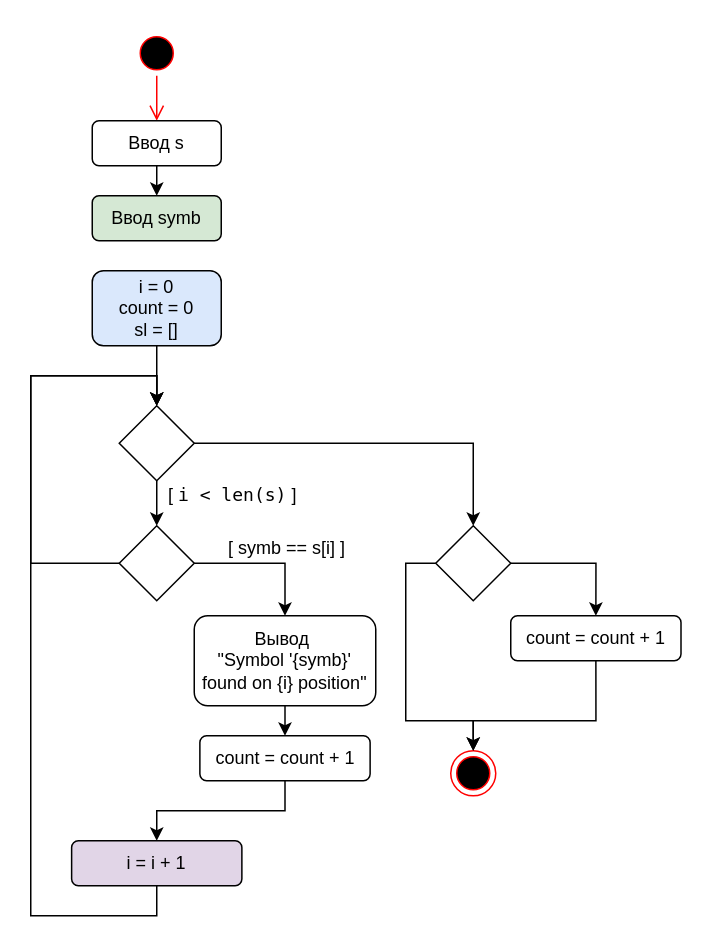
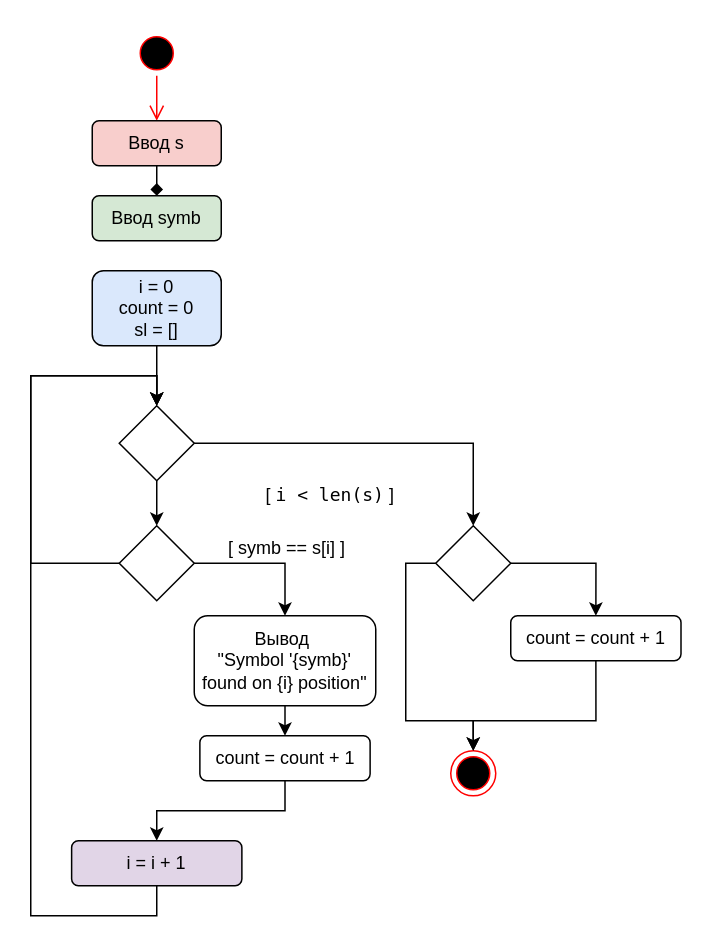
  <mxCell id="0" />
  <mxCell id="1" parent="0" />
  <mxCell id="2" value="" style="ellipse;html=1;shape=startState;fillColor=#000000;strokeColor=#ff0000;" vertex="1" parent="1"><mxGeometry x="89" y="20" width="30" height="30" as="geometry" /></mxCell>
  <mxCell id="3" value="" style="edgeStyle=orthogonalEdgeStyle;html=1;verticalAlign=bottom;endArrow=open;endSize=8;strokeColor=#ff0000;entryX=0.5;entryY=0;entryDx=0;entryDy=0;" edge="1" source="2" parent="1" target="6"><mxGeometry relative="1" as="geometry"><mxPoint x="104" y="110" as="targetPoint" /></mxGeometry></mxCell>
  <mxCell id="4" value="" style="ellipse;html=1;shape=endState;fillColor=#000000;strokeColor=#ff0000;" vertex="1" parent="1"><mxGeometry x="300" y="500" width="30" height="30" as="geometry" /></mxCell>
- <mxCell id="5" style="edgeStyle=orthogonalEdgeStyle;rounded=0;orthogonalLoop=1;jettySize=auto;html=1;exitX=0.5;exitY=1;exitDx=0;exitDy=0;entryX=0.5;entryY=0;entryDx=0;entryDy=0;" edge="1" parent="1" source="6" target="7"><mxGeometry relative="1" as="geometry" /></mxCell>
- <mxCell id="6" value="Ввод s" style="rounded=1;whiteSpace=wrap;html=1;" vertex="1" parent="1"><mxGeometry x="61" y="80" width="86" height="30" as="geometry" /></mxCell>
+ <mxCell id="5" style="edgeStyle=orthogonalEdgeStyle;rounded=0;orthogonalLoop=1;jettySize=auto;html=1;exitX=0.5;exitY=1;exitDx=0;exitDy=0;entryX=0.5;entryY=0;entryDx=0;entryDy=0;endArrow=diamond;" edge="1" parent="1" source="6" target="7"><mxGeometry relative="1" as="geometry" /></mxCell>
+ <mxCell id="6" value="Ввод s" style="rounded=1;whiteSpace=wrap;html=1;fillColor=#f8cecc;" vertex="1" parent="1"><mxGeometry x="61" y="80" width="86" height="30" as="geometry" /></mxCell>
  <mxCell id="7" value="Ввод symb" style="rounded=1;whiteSpace=wrap;html=1;fillColor=#d5e8d4;" vertex="1" parent="1"><mxGeometry x="61" y="130" width="86" height="30" as="geometry" /></mxCell>
  <mxCell id="8" style="edgeStyle=orthogonalEdgeStyle;rounded=0;orthogonalLoop=1;jettySize=auto;html=1;exitX=0.5;exitY=1;exitDx=0;exitDy=0;entryX=0.5;entryY=0;entryDx=0;entryDy=0;fontFamily=Helvetica;fontColor=#000000;" edge="1" parent="1" source="9" target="12"><mxGeometry relative="1" as="geometry" /></mxCell>
  <mxCell id="9" value="&lt;div style=&quot;&quot;&gt;i = &lt;span style=&quot;&quot;&gt;0&lt;br&gt;&lt;/span&gt;count = &lt;span style=&quot;&quot;&gt;0&lt;br&gt;&lt;/span&gt;sl = []&lt;/div&gt;" style="rounded=1;whiteSpace=wrap;html=1;fontFamily=Helvetica;labelBackgroundColor=none;fillColor=#dae8fc;" vertex="1" parent="1"><mxGeometry x="61" y="180" width="86" height="50" as="geometry" /></mxCell>
  <mxCell id="10" style="edgeStyle=orthogonalEdgeStyle;rounded=0;orthogonalLoop=1;jettySize=auto;html=1;exitX=1;exitY=0.5;exitDx=0;exitDy=0;entryX=0.5;entryY=0;entryDx=0;entryDy=0;fontFamily=Helvetica;fontColor=#000000;" edge="1" parent="1" source="12" target="15"><mxGeometry relative="1" as="geometry" /></mxCell>
  <mxCell id="11" style="edgeStyle=orthogonalEdgeStyle;rounded=0;orthogonalLoop=1;jettySize=auto;html=1;exitX=0.5;exitY=1;exitDx=0;exitDy=0;entryX=0.5;entryY=0;entryDx=0;entryDy=0;fontFamily=Helvetica;fontColor=#000000;" edge="1" parent="1" source="12" target="18"><mxGeometry relative="1" as="geometry" /></mxCell>
  <mxCell id="12" value="" style="rhombus;whiteSpace=wrap;html=1;labelBackgroundColor=none;fontFamily=Helvetica;fontColor=#000000;" vertex="1" parent="1"><mxGeometry x="79" y="270" width="50" height="50" as="geometry" /></mxCell>
  <mxCell id="13" style="edgeStyle=orthogonalEdgeStyle;rounded=0;orthogonalLoop=1;jettySize=auto;html=1;exitX=0;exitY=0.5;exitDx=0;exitDy=0;entryX=0.5;entryY=0;entryDx=0;entryDy=0;fontFamily=Helvetica;fontColor=#000000;" edge="1" parent="1" source="15" target="4"><mxGeometry relative="1" as="geometry"><Array as="points"><mxPoint x="270" y="375" /><mxPoint x="270" y="480" /><mxPoint x="315" y="480" /></Array></mxGeometry></mxCell>
  <mxCell id="14" style="edgeStyle=orthogonalEdgeStyle;rounded=0;orthogonalLoop=1;jettySize=auto;html=1;exitX=1;exitY=0.5;exitDx=0;exitDy=0;entryX=0.5;entryY=0;entryDx=0;entryDy=0;fontFamily=Helvetica;fontColor=#000000;" edge="1" parent="1" source="15" target="28"><mxGeometry relative="1" as="geometry" /></mxCell>
  <mxCell id="15" value="" style="rhombus;whiteSpace=wrap;html=1;labelBackgroundColor=none;fontFamily=Helvetica;fontColor=#000000;" vertex="1" parent="1"><mxGeometry x="290" y="350" width="50" height="50" as="geometry" /></mxCell>
  <mxCell id="16" style="edgeStyle=orthogonalEdgeStyle;rounded=0;orthogonalLoop=1;jettySize=auto;html=1;exitX=1;exitY=0.5;exitDx=0;exitDy=0;entryX=0.5;entryY=0;entryDx=0;entryDy=0;fontFamily=Helvetica;fontColor=#000000;" edge="1" parent="1" source="18" target="20"><mxGeometry relative="1" as="geometry" /></mxCell>
  <mxCell id="17" style="edgeStyle=orthogonalEdgeStyle;rounded=0;orthogonalLoop=1;jettySize=auto;html=1;exitX=0;exitY=0.5;exitDx=0;exitDy=0;entryX=0.5;entryY=0;entryDx=0;entryDy=0;fontFamily=Helvetica;fontColor=#000000;" edge="1" parent="1" source="18" target="12"><mxGeometry relative="1" as="geometry"><Array as="points"><mxPoint x="20" y="375" /><mxPoint x="20" y="250" /><mxPoint x="104" y="250" /></Array></mxGeometry></mxCell>
  <mxCell id="18" value="" style="rhombus;whiteSpace=wrap;html=1;labelBackgroundColor=none;fontFamily=Helvetica;fontColor=#000000;" vertex="1" parent="1"><mxGeometry x="79" y="350" width="50" height="50" as="geometry" /></mxCell>
  <mxCell id="19" style="edgeStyle=orthogonalEdgeStyle;rounded=0;orthogonalLoop=1;jettySize=auto;html=1;exitX=0.5;exitY=1;exitDx=0;exitDy=0;entryX=0.5;entryY=0;entryDx=0;entryDy=0;fontFamily=Helvetica;fontColor=#000000;" edge="1" parent="1" source="20" target="22"><mxGeometry relative="1" as="geometry" /></mxCell>
  <mxCell id="20" value="Вывод&amp;nbsp;&lt;br&gt;&quot;&lt;span style=&quot;&quot;&gt;Symbol '&lt;/span&gt;&lt;span style=&quot;&quot;&gt;{&lt;/span&gt;&lt;span style=&quot;&quot;&gt;symb&lt;/span&gt;&lt;span style=&quot;&quot;&gt;}&lt;/span&gt;&lt;span style=&quot;&quot;&gt;' found on &lt;/span&gt;&lt;span style=&quot;&quot;&gt;{&lt;/span&gt;&lt;span style=&quot;&quot;&gt;i&lt;/span&gt;&lt;span style=&quot;&quot;&gt;}&lt;/span&gt;&lt;span style=&quot;&quot;&gt; position&quot;&lt;/span&gt;" style="rounded=1;whiteSpace=wrap;html=1;fontFamily=Helvetica;labelBackgroundColor=none;align=center;" vertex="1" parent="1"><mxGeometry x="129" y="410" width="121" height="60" as="geometry" /></mxCell>
  <mxCell id="21" style="edgeStyle=orthogonalEdgeStyle;rounded=0;orthogonalLoop=1;jettySize=auto;html=1;exitX=0.5;exitY=1;exitDx=0;exitDy=0;entryX=0.5;entryY=0;entryDx=0;entryDy=0;fontFamily=Helvetica;fontColor=#000000;" edge="1" parent="1" source="22" target="24"><mxGeometry relative="1" as="geometry" /></mxCell>
  <mxCell id="22" value="count = count + 1" style="rounded=1;whiteSpace=wrap;html=1;" vertex="1" parent="1"><mxGeometry x="132.75" y="490" width="113.5" height="30" as="geometry" /></mxCell>
  <mxCell id="23" style="edgeStyle=orthogonalEdgeStyle;rounded=0;orthogonalLoop=1;jettySize=auto;html=1;exitX=0.5;exitY=1;exitDx=0;exitDy=0;entryX=0.5;entryY=0;entryDx=0;entryDy=0;fontFamily=Helvetica;fontColor=#000000;" edge="1" parent="1" source="24" target="12"><mxGeometry relative="1" as="geometry"><Array as="points"><mxPoint x="104" y="610" /><mxPoint x="20" y="610" /><mxPoint x="20" y="250" /><mxPoint x="104" y="250" /></Array></mxGeometry></mxCell>
  <mxCell id="24" value="i = i + 1" style="rounded=1;whiteSpace=wrap;html=1;fillColor=#e1d5e7;" vertex="1" parent="1"><mxGeometry x="47.25" y="560" width="113.5" height="30" as="geometry" /></mxCell>
  <mxCell id="25" value="&lt;div style=&quot;&quot;&gt;[ symb == s[i] ]&lt;/div&gt;" style="text;whiteSpace=wrap;html=1;fontFamily=Helvetica;verticalAlign=middle;align=left;labelBackgroundColor=none;" vertex="1" parent="1"><mxGeometry x="149.5" y="355" width="110" height="20" as="geometry" /></mxCell>
- <mxCell id="26" value="&lt;div&gt;[&amp;nbsp;&lt;span style=&quot;font-family: &amp;quot;jetbrains mono&amp;quot;, monospace;&quot;&gt;i &amp;lt; &lt;/span&gt;&lt;span style=&quot;font-family: &amp;quot;jetbrains mono&amp;quot;, monospace;&quot;&gt;len&lt;/span&gt;&lt;span style=&quot;font-family: &amp;quot;jetbrains mono&amp;quot;, monospace;&quot;&gt;(s)&lt;/span&gt;&lt;span&gt;&amp;nbsp;]&lt;/span&gt;&lt;/div&gt;" style="text;whiteSpace=wrap;html=1;fontFamily=Helvetica;verticalAlign=middle;align=left;labelBackgroundColor=none;" vertex="1" parent="1"><mxGeometry x="110" y="320" width="110" height="20" as="geometry" /></mxCell>
+ <mxCell id="26" value="&lt;div&gt;[&amp;nbsp;&lt;span style=&quot;font-family: &amp;quot;jetbrains mono&amp;quot;, monospace;&quot;&gt;i &amp;lt; &lt;/span&gt;&lt;span style=&quot;font-family: &amp;quot;jetbrains mono&amp;quot;, monospace;&quot;&gt;len&lt;/span&gt;&lt;span style=&quot;font-family: &amp;quot;jetbrains mono&amp;quot;, monospace;&quot;&gt;(s)&lt;/span&gt;&lt;span&gt;&amp;nbsp;]&lt;/span&gt;&lt;/div&gt;" style="text;whiteSpace=wrap;html=1;fontFamily=Helvetica;verticalAlign=middle;align=left;labelBackgroundColor=none;" vertex="1" parent="1"><mxGeometry x="175" y="320" width="110" height="20" as="geometry" /></mxCell>
  <mxCell id="27" style="edgeStyle=orthogonalEdgeStyle;rounded=0;orthogonalLoop=1;jettySize=auto;html=1;exitX=0.5;exitY=1;exitDx=0;exitDy=0;entryX=0.5;entryY=0;entryDx=0;entryDy=0;fontFamily=Helvetica;fontColor=#000000;" edge="1" parent="1" source="28" target="4"><mxGeometry relative="1" as="geometry"><Array as="points"><mxPoint x="397" y="480" /><mxPoint x="315" y="480" /></Array></mxGeometry></mxCell>
  <mxCell id="28" value="count = count + 1" style="rounded=1;whiteSpace=wrap;html=1;" vertex="1" parent="1"><mxGeometry x="340" y="410" width="113.5" height="30" as="geometry" /></mxCell>
